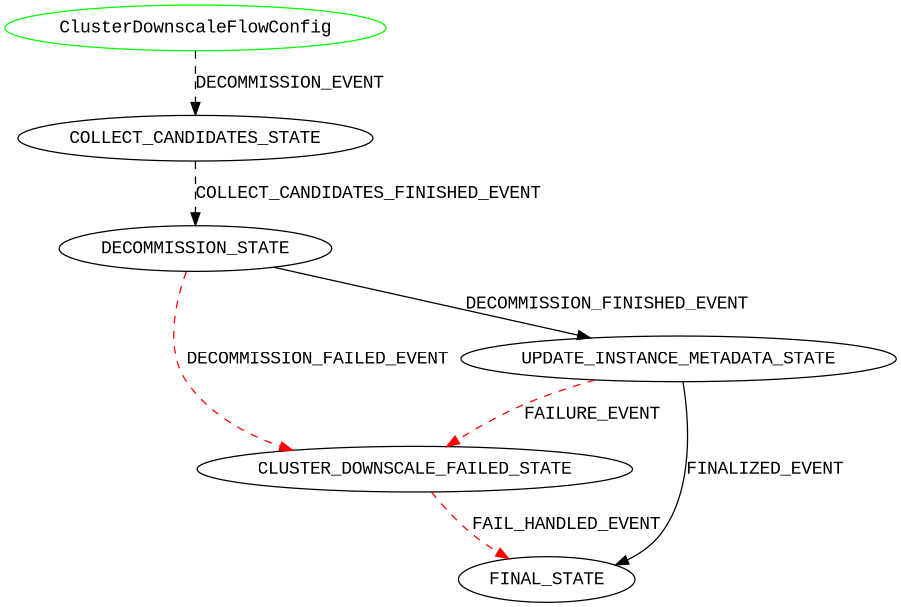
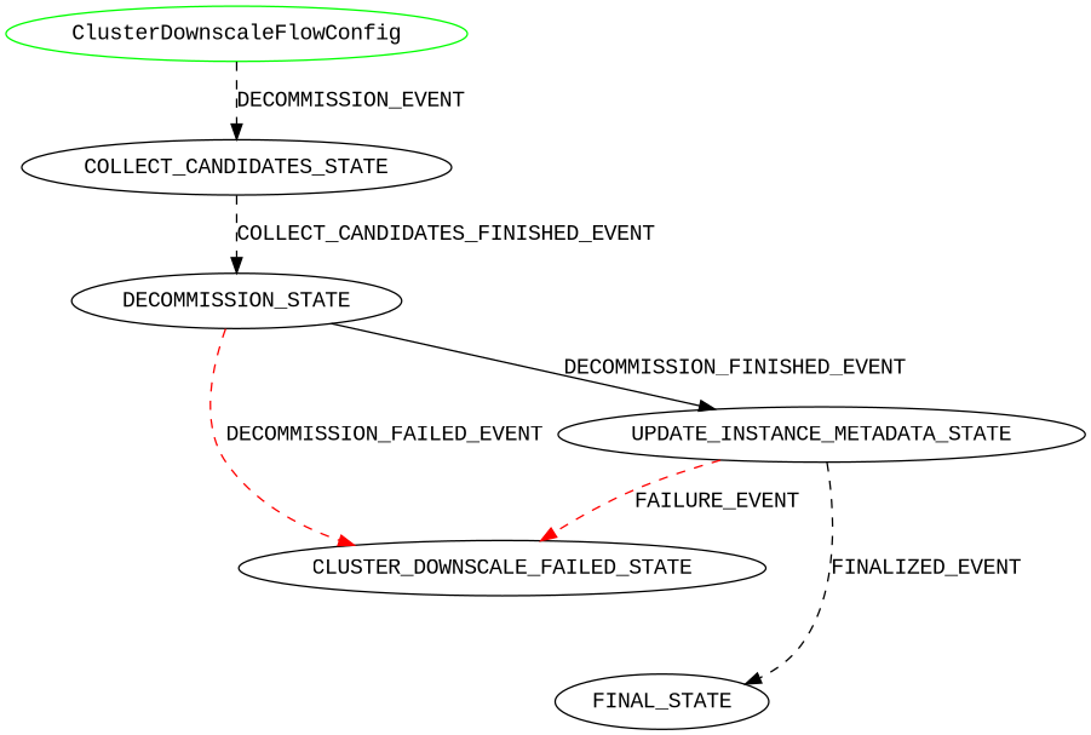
  digraph {
    fontname="Liberation Mono"
    node [fontname="Liberation Mono"]
    edge [color=black fontname="Liberation Mono" style=dashed]
    n1 [color=green label=ClusterDownscaleFlowConfig shape=ellipse]
    COLLECT_CANDIDATES_STATE
    DECOMMISSION_STATE
    CLUSTER_DOWNSCALE_FAILED_STATE
    UPDATE_INSTANCE_METADATA_STATE
    FINAL_STATE
    n1 -> COLLECT_CANDIDATES_STATE [label=DECOMMISSION_EVENT]
    COLLECT_CANDIDATES_STATE -> DECOMMISSION_STATE [label=COLLECT_CANDIDATES_FINISHED_EVENT]
    DECOMMISSION_STATE -> CLUSTER_DOWNSCALE_FAILED_STATE [color=red label=DECOMMISSION_FAILED_EVENT]
    DECOMMISSION_STATE -> UPDATE_INSTANCE_METADATA_STATE [label=DECOMMISSION_FINISHED_EVENT style=solid]
-   CLUSTER_DOWNSCALE_FAILED_STATE -> FINAL_STATE [color=red label=FAIL_HANDLED_EVENT]
    UPDATE_INSTANCE_METADATA_STATE -> CLUSTER_DOWNSCALE_FAILED_STATE [color=red label=FAILURE_EVENT]
-   UPDATE_INSTANCE_METADATA_STATE -> FINAL_STATE [label=FINALIZED_EVENT style=solid]
+   UPDATE_INSTANCE_METADATA_STATE -> FINAL_STATE [label=FINALIZED_EVENT]
  }
